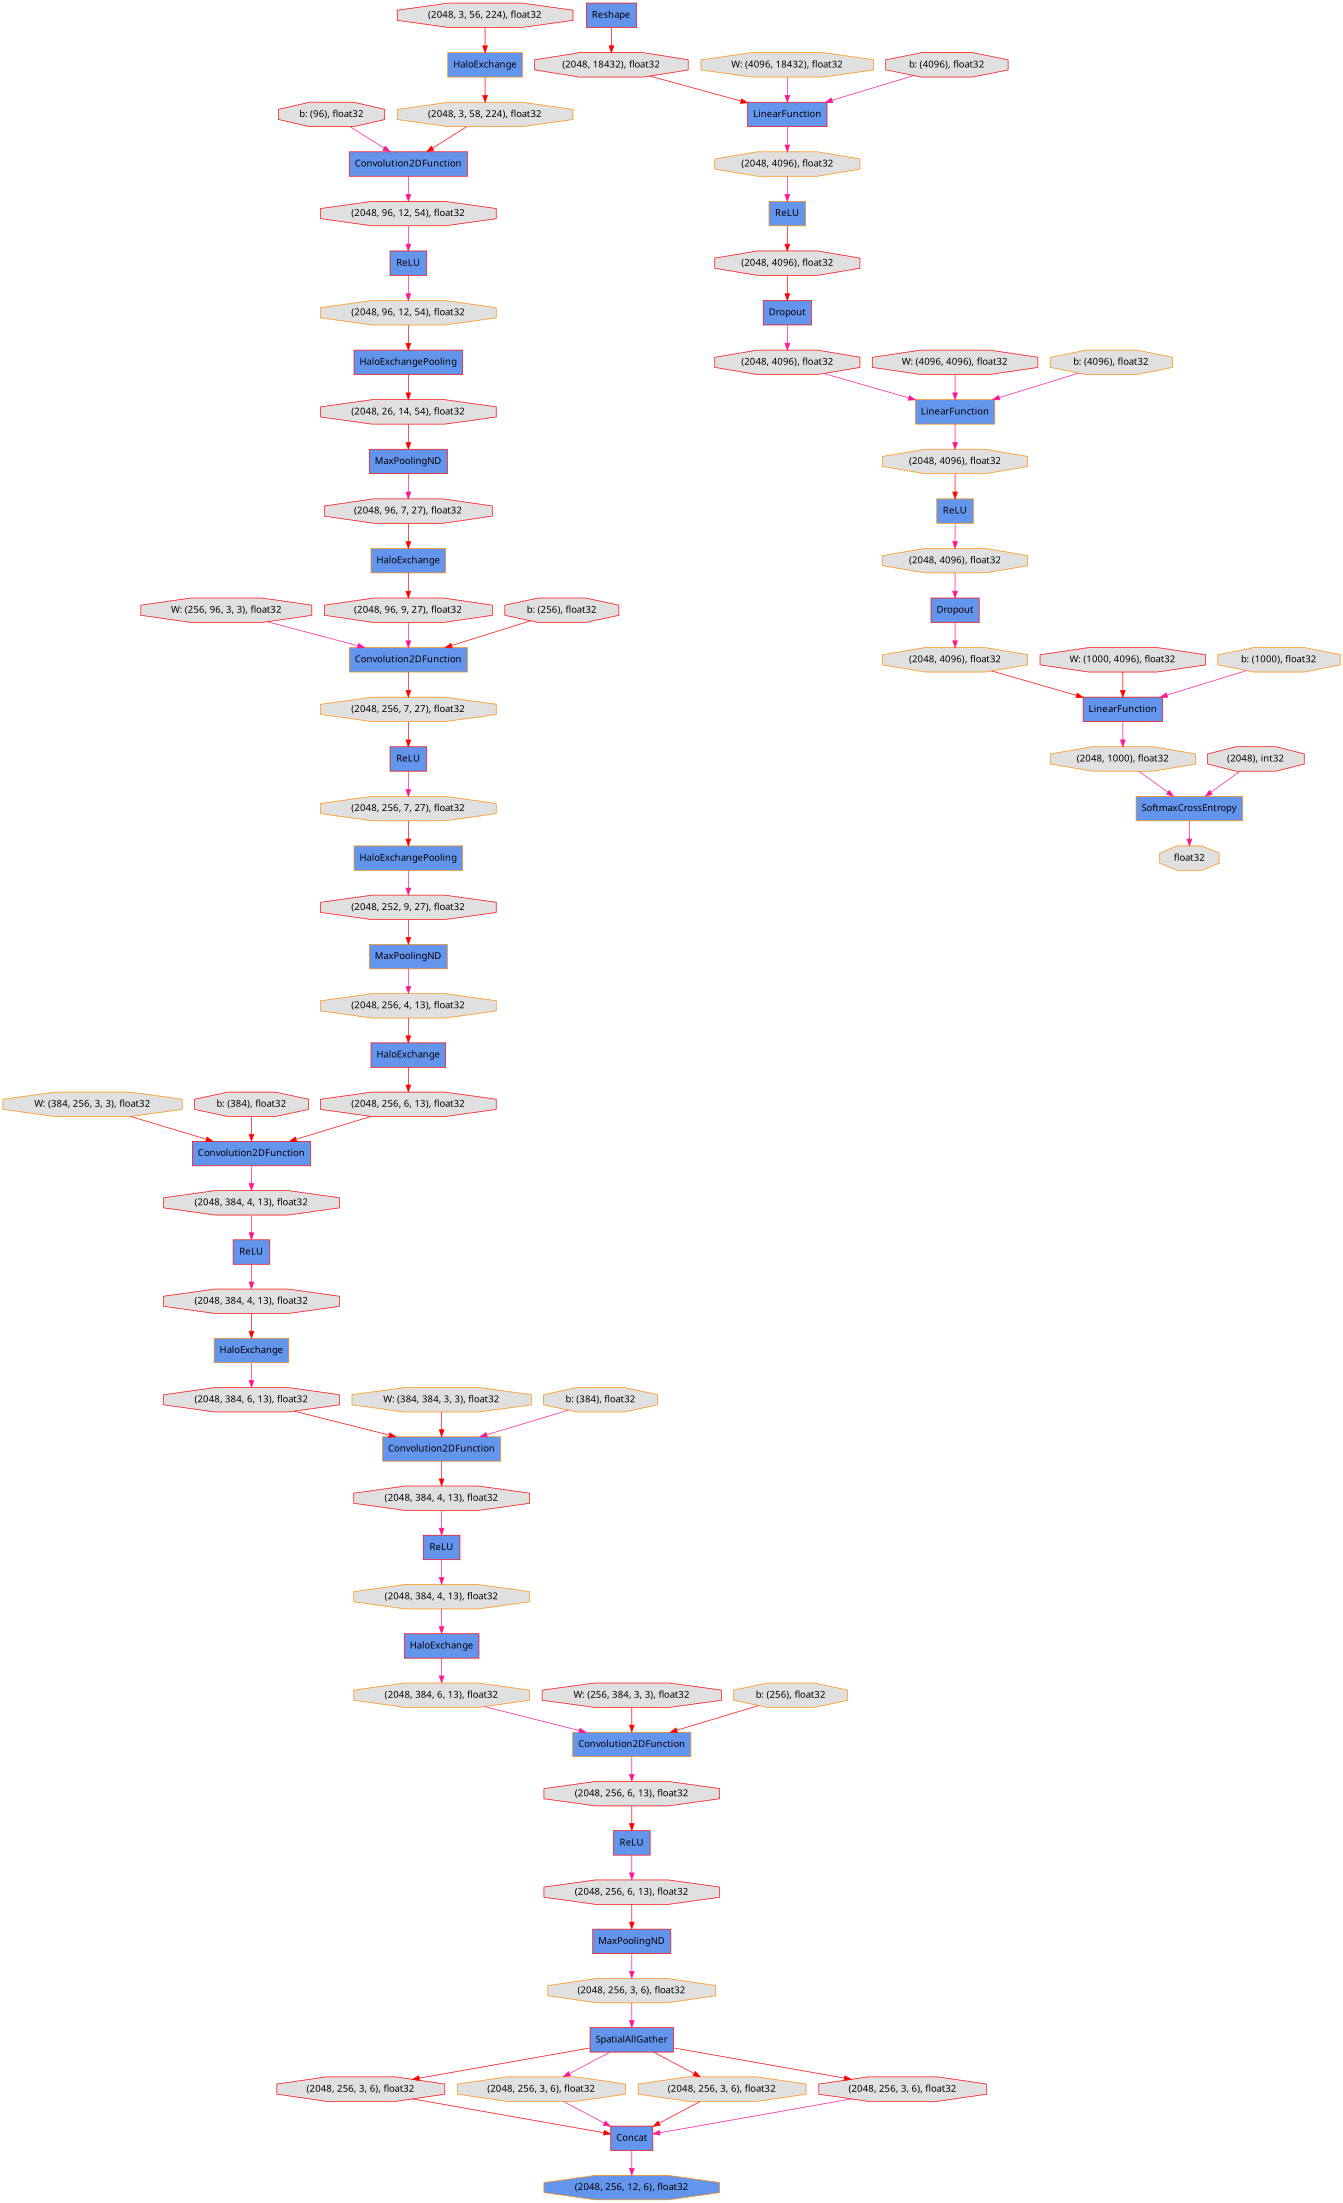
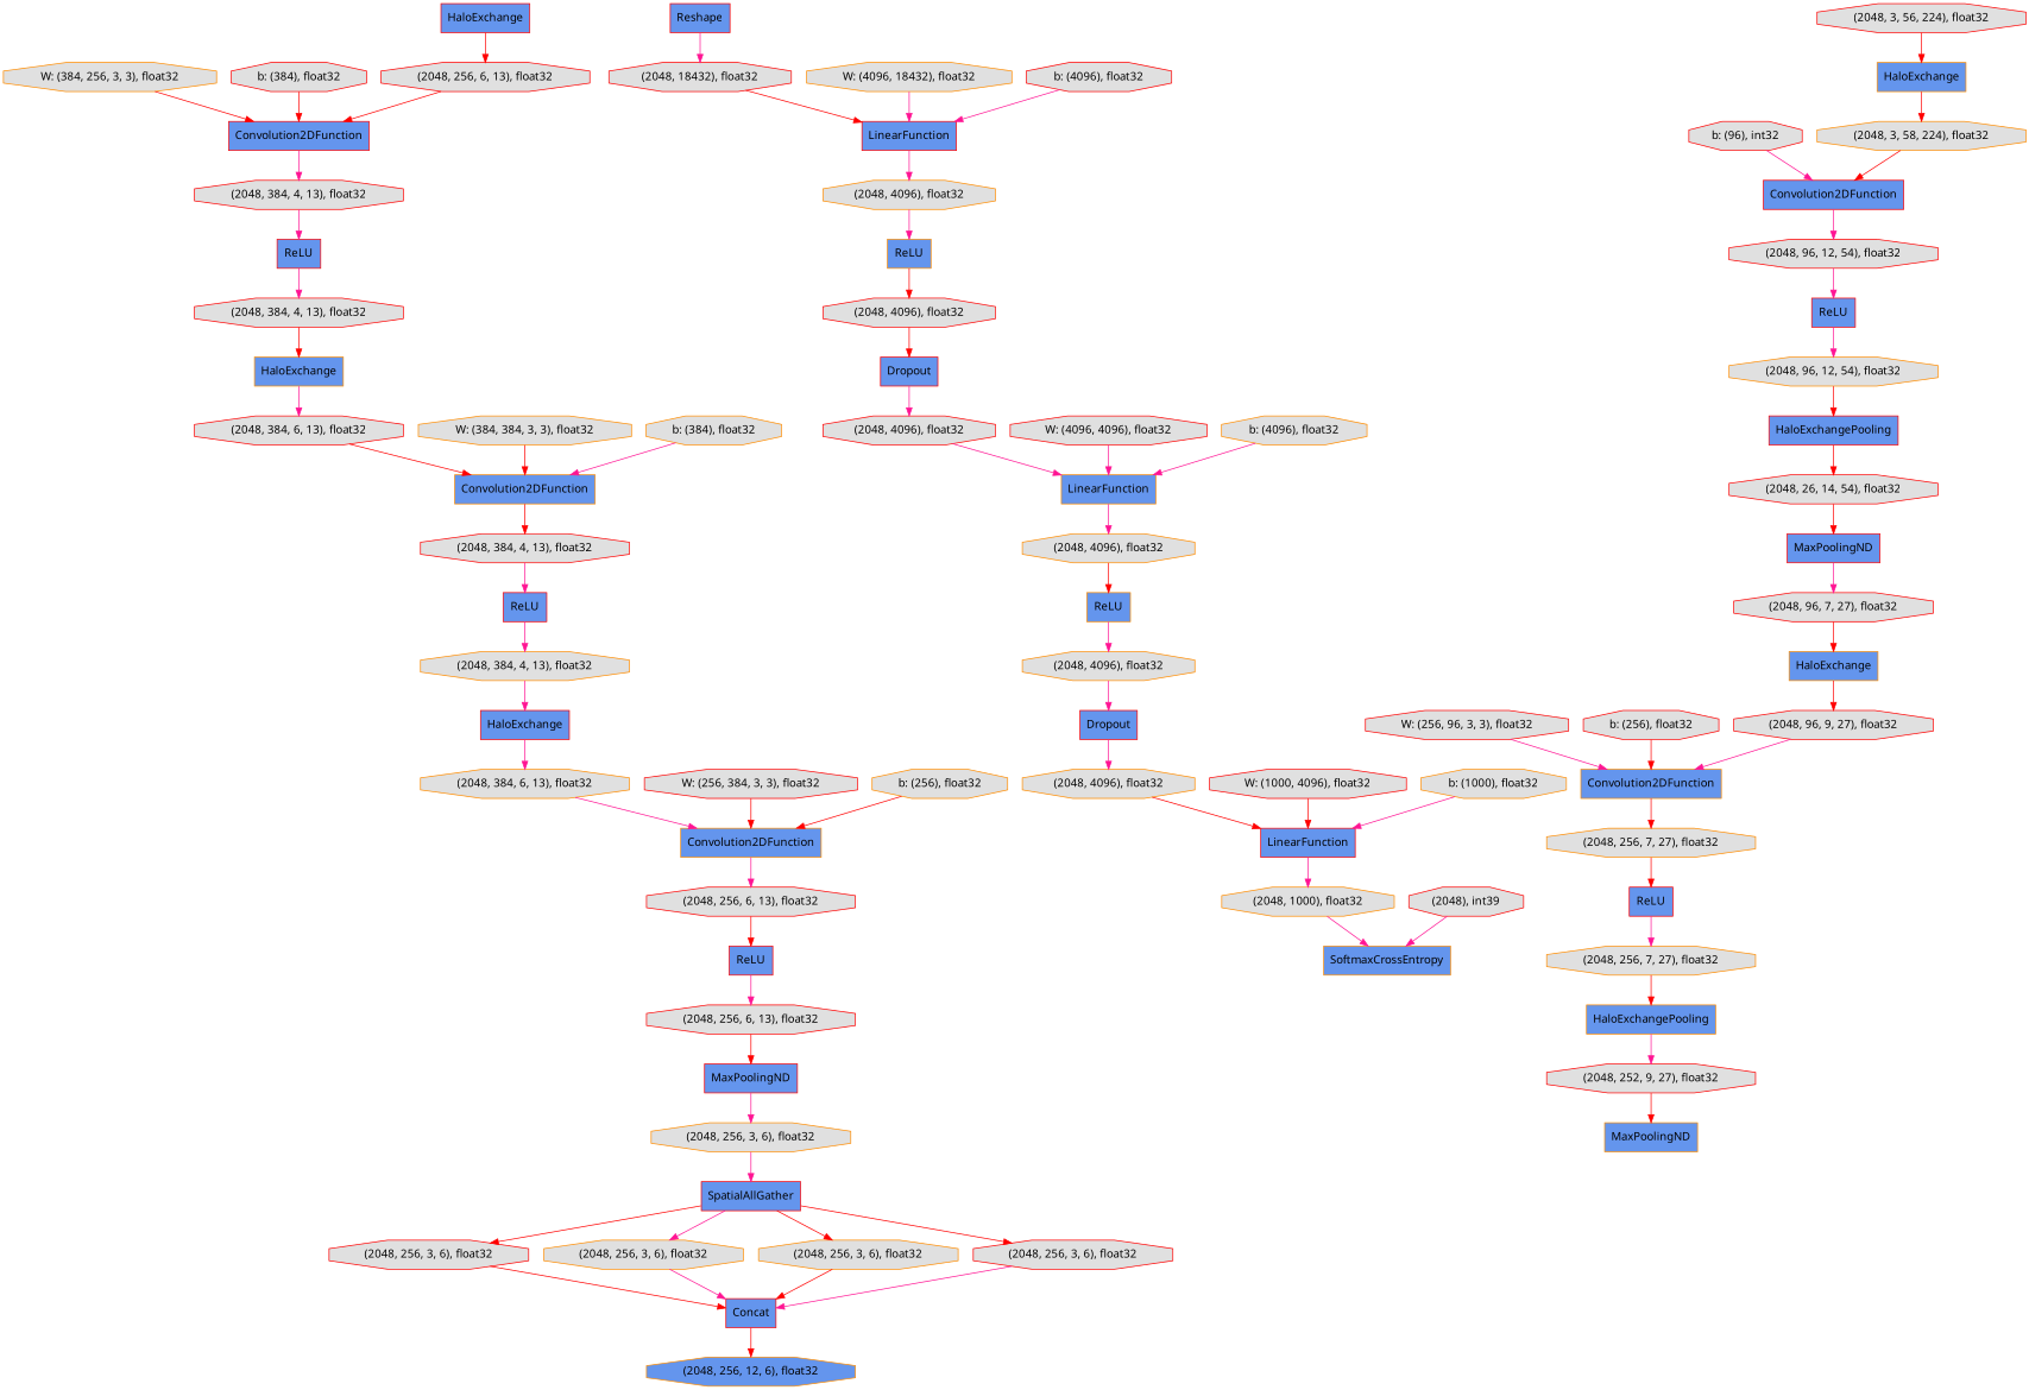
  digraph {
    fontname="Noto Sans"
    rankdir=TB
    node [color=red fillcolor="#E0E0E0" fontname="Noto Sans" shape=octagon style=filled]
    edge [color=deeppink fontname="Noto Sans"]
    n1 [label="(2048, 256, 6, 13), float32"]
    n2 [fillcolor="#6495ED" label=ReLU shape=record]
    n3 [label="(2048, 256, 6, 13), float32"]
    n4 [label="(2048, 384, 4, 13), float32"]
    n5 [fillcolor="#6495ED" label=ReLU shape=record]
    n6 [color=darkorange label="(2048, 384, 4, 13), float32"]
    n7 [color=darkorange label="(2048, 384, 6, 13), float32"]
    n8 [color=darkorange fillcolor="#6495ED" label=Convolution2DFunction shape=record]
    n9 [fillcolor="#6495ED" label=HaloExchange shape=record]
    n10 [fillcolor="#6495ED" label=Reshape shape=record]
    n11 [label="(2048, 18432), float32"]
    n12 [fillcolor="#6495ED" label=LinearFunction shape=record]
    n13 [fillcolor="#6495ED" label=Concat shape=record]
    n14 [color=darkorange fillcolor="#6495ED" label="(2048, 256, 12, 6), float32"]
    n15 [label="(2048, 384, 6, 13), float32"]
    n16 [color=darkorange fillcolor="#6495ED" label=Convolution2DFunction shape=record]
    n17 [fillcolor="#6495ED" label=SpatialAllGather shape=record]
    n18 [label="(2048, 256, 3, 6), float32"]
    n19 [color=darkorange label="(2048, 256, 3, 6), float32"]
    n20 [color=darkorange label="(2048, 256, 3, 6), float32"]
    n21 [label="(2048, 256, 3, 6), float32"]
    n22 [fillcolor="#6495ED" label=Dropout shape=record]
    n23 [label="(2048, 4096), float32"]
    n24 [color=darkorange fillcolor="#6495ED" label=LinearFunction shape=record]
    n25 [color=darkorange fillcolor="#6495ED" label=SoftmaxCrossEntropy shape=record]
-   n26 [color=darkorange label=float32]
    n27 [fillcolor="#6495ED" label=Convolution2DFunction shape=record]
    n28 [label="(2048, 96, 12, 54), float32"]
    n29 [fillcolor="#6495ED" label=ReLU shape=record]
    n30 [color=darkorange label="(2048, 4096), float32"]
    n31 [color=darkorange fillcolor="#6495ED" label=ReLU shape=record]
-   n32 [label="b: (96), float32"]
+   n32 [label="b: (96), int32"]
    n33 [fillcolor="#6495ED" label=MaxPoolingND shape=record]
    n34 [color=darkorange label="(2048, 256, 3, 6), float32"]
    n35 [label="W: (256, 96, 3, 3), float32"]
    n36 [color=darkorange fillcolor="#6495ED" label=Convolution2DFunction shape=record]
    n37 [color=darkorange label="(2048, 256, 7, 27), float32"]
    n38 [color=darkorange fillcolor="#6495ED" label=HaloExchange shape=record]
    n39 [label="(2048, 96, 9, 27), float32"]
    n40 [fillcolor="#6495ED" label=MaxPoolingND shape=record]
    n41 [label="(2048, 96, 7, 27), float32"]
    n42 [label="b: (256), float32"]
    n43 [color=darkorange label="(2048, 96, 12, 54), float32"]
    n44 [fillcolor="#6495ED" label=HaloExchangePooling shape=record]
    n45 [color=darkorange label="W: (384, 256, 3, 3), float32"]
    n46 [fillcolor="#6495ED" label=Convolution2DFunction shape=record]
    n47 [label="(2048, 384, 4, 13), float32"]
    n48 [label="(2048, 384, 4, 13), float32"]
    n49 [color=darkorange fillcolor="#6495ED" label=HaloExchange shape=record]
    n50 [label="b: (384), float32"]
    n51 [label="(2048, 256, 6, 13), float32"]
    n52 [fillcolor="#6495ED" label=ReLU shape=record]
    n53 [color=darkorange label="W: (384, 384, 3, 3), float32"]
    n54 [color=darkorange label="(2048, 1000), float32"]
    n55 [color=darkorange label="b: (384), float32"]
    n56 [label="W: (256, 384, 3, 3), float32"]
    n57 [color=darkorange label="(2048, 4096), float32"]
    n58 [fillcolor="#6495ED" label=LinearFunction shape=record]
    n59 [color=darkorange label="(2048, 3, 58, 224), float32"]
    n60 [color=darkorange label="(2048, 4096), float32"]
    n61 [color=darkorange fillcolor="#6495ED" label=ReLU shape=record]
    n62 [color=darkorange label="b: (256), float32"]
    n63 [color=darkorange label="W: (4096, 18432), float32"]
    n64 [label="(2048, 26, 14, 54), float32"]
    n65 [label="(2048, 4096), float32"]
    n66 [color=darkorange label="(2048, 4096), float32"]
    n67 [fillcolor="#6495ED" label=Dropout shape=record]
-   n68 [color=darkorange label="(2048, 256, 4, 13), float32"]
    n69 [fillcolor="#6495ED" label=HaloExchange shape=record]
    n70 [color=darkorange fillcolor="#6495ED" label=HaloExchangePooling shape=record]
    n71 [label="(2048, 252, 9, 27), float32"]
    n72 [color=darkorange fillcolor="#6495ED" label=MaxPoolingND shape=record]
    n73 [fillcolor="#6495ED" label=ReLU shape=record]
    n74 [color=darkorange label="(2048, 256, 7, 27), float32"]
    n75 [label="b: (4096), float32"]
-   n76 [label="(2048), int32"]
+   n76 [label="(2048), int39"]
    n77 [label="W: (4096, 4096), float32"]
    n78 [color=darkorange label="b: (4096), float32"]
    n79 [label="W: (1000, 4096), float32"]
    n80 [color=darkorange label="b: (1000), float32"]
    n81 [label="(2048, 3, 56, 224), float32"]
    n82 [color=darkorange fillcolor="#6495ED" label=HaloExchange shape=record]
    n1 -> n2 [color=red]
    n2 -> n3
    n3 -> n33 [color=red]
    n4 -> n5
    n5 -> n6
    n6 -> n9
    n7 -> n8
    n8 -> n1
    n9 -> n7
-   n10 -> n11 [color=red]
+   n10 -> n11
    n11 -> n12 [color=red]
    n12 -> n30
-   n13 -> n14
+   n13 -> n14 [color=red]
    n15 -> n16 [color=red]
    n16 -> n4 [color=red]
    n17 -> n18 [color=red]
    n17 -> n19
    n17 -> n20 [color=red]
    n17 -> n21 [color=red]
    n18 -> n13 [color=red]
    n19 -> n13
    n20 -> n13 [color=red]
    n21 -> n13
    n22 -> n23
    n23 -> n24
    n24 -> n60
-   n25 -> n26
    n27 -> n28
    n28 -> n29
    n29 -> n43
    n30 -> n31
    n31 -> n65 [color=red]
    n32 -> n27
    n33 -> n34
    n34 -> n17
    n35 -> n36
    n36 -> n37 [color=red]
    n37 -> n73 [color=red]
    n38 -> n39 [color=red]
    n39 -> n36
    n40 -> n41
    n41 -> n38 [color=red]
    n42 -> n36 [color=red]
    n43 -> n44 [color=red]
    n44 -> n64 [color=red]
    n45 -> n46 [color=red]
    n46 -> n47
    n47 -> n52
    n48 -> n49 [color=red]
    n49 -> n15
    n50 -> n46 [color=red]
    n51 -> n46 [color=red]
    n52 -> n48
    n53 -> n16 [color=red]
    n54 -> n25
    n55 -> n16
    n56 -> n8 [color=red]
    n57 -> n58 [color=red]
    n58 -> n54
    n59 -> n27 [color=red]
    n60 -> n61 [color=red]
    n61 -> n66
    n62 -> n8 [color=red]
    n63 -> n12
    n64 -> n40 [color=red]
    n65 -> n22 [color=red]
    n66 -> n67
    n67 -> n57
-   n68 -> n69 [color=red]
    n69 -> n51 [color=red]
    n70 -> n71
    n71 -> n72 [color=red]
-   n72 -> n68
    n73 -> n74
    n74 -> n70 [color=red]
    n75 -> n12
    n76 -> n25
    n77 -> n24
    n78 -> n24
    n79 -> n58 [color=red]
    n80 -> n58
    n81 -> n82 [color=red]
    n82 -> n59 [color=red]
  }
